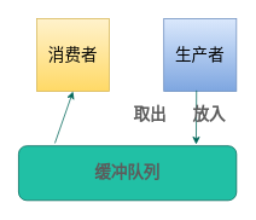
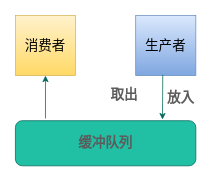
  <mxCell id="0" />
  <mxCell id="1" parent="0" />
- <mxCell id="2" value="&lt;font style=&quot;font-size: 18px&quot;&gt;消费者&lt;/font&gt;" style="whiteSpace=wrap;html=1;aspect=fixed;rounded=0;sketch=0;strokeColor=#d6b656;fillColor=#fff2cc;gradientColor=#ffd966;" vertex="1" parent="1"><mxGeometry x="40" y="20" width="80" height="80" as="geometry" /></mxCell>
+ <mxCell id="2" value="&lt;font style=&quot;font-size: 18px&quot;&gt;消费者&lt;/font&gt;" style="whiteSpace=wrap;html=1;aspect=fixed;rounded=0;sketch=0;strokeColor=#d6b656;fillColor=#fff2cc;gradientColor=#ffd966;" vertex="1" parent="1"><mxGeometry x="20" y="20" width="80" height="80" as="geometry" /></mxCell>
  <mxCell id="3" value="&lt;font style=&quot;font-size: 18px&quot;&gt;&lt;b&gt;缓冲队列&lt;/b&gt;&lt;/font&gt;" style="rounded=1;whiteSpace=wrap;html=1;sketch=0;strokeColor=#006658;fillColor=#21C0A5;fontColor=#5C5C5C;" vertex="1" parent="1"><mxGeometry x="20" y="160" width="240" height="60" as="geometry" /></mxCell>
  <mxCell id="4" value="&lt;font style=&quot;font-size: 18px&quot;&gt;生产者&lt;/font&gt;" style="whiteSpace=wrap;html=1;aspect=fixed;rounded=0;sketch=0;strokeColor=#6c8ebf;fillColor=#dae8fc;gradientColor=#7ea6e0;" vertex="1" parent="1"><mxGeometry x="180" y="20" width="80" height="80" as="geometry" /></mxCell>
  <mxCell id="5" value="" style="endArrow=classic;html=1;strokeColor=#006658;fillColor=#21C0A5;fontColor=#5C5C5C;entryX=0.815;entryY=-0.027;entryDx=0;entryDy=0;entryPerimeter=0;" edge="1" parent="1" target="3"><mxGeometry width="50" height="50" relative="1" as="geometry"><mxPoint x="216" y="99" as="sourcePoint" /><mxPoint x="240" y="100" as="targetPoint" /></mxGeometry></mxCell>
- <mxCell id="6" value="&lt;font style=&quot;font-size: 18px&quot;&gt;&lt;b&gt;放入&lt;/b&gt;&lt;/font&gt;" style="text;html=1;strokeColor=none;fillColor=none;align=center;verticalAlign=middle;whiteSpace=wrap;rounded=0;sketch=0;fontColor=#5C5C5C;" vertex="1" parent="1"><mxGeometry x="210" y="115" width="40" height="20" as="geometry" /></mxCell>
+ <mxCell id="6" value="&lt;font style=&quot;font-size: 18px&quot;&gt;&lt;b&gt;放入&lt;/b&gt;&lt;/font&gt;" style="text;html=1;strokeColor=none;fillColor=none;align=center;verticalAlign=middle;whiteSpace=wrap;rounded=0;sketch=0;fontColor=#5C5C5C;" vertex="1" parent="1"><mxGeometry x="220" y="120" width="40" height="20" as="geometry" /></mxCell>
  <mxCell id="7" value="" style="endArrow=classic;html=1;strokeColor=#006658;fillColor=#21C0A5;fontColor=#5C5C5C;entryX=0.5;entryY=1;entryDx=0;entryDy=0;" edge="1" parent="1" target="2"><mxGeometry width="50" height="50" relative="1" as="geometry"><mxPoint x="60" y="157" as="sourcePoint" /><mxPoint x="110" y="100" as="targetPoint" /></mxGeometry></mxCell>
  <mxCell id="8" value="&lt;b&gt;&lt;font style=&quot;font-size: 18px&quot;&gt;取出&lt;/font&gt;&lt;/b&gt;" style="text;html=1;strokeColor=none;fillColor=none;align=center;verticalAlign=middle;whiteSpace=wrap;rounded=0;sketch=0;fontColor=#5C5C5C;" vertex="1" parent="1"><mxGeometry x="145" y="115" width="40" height="20" as="geometry" /></mxCell>
